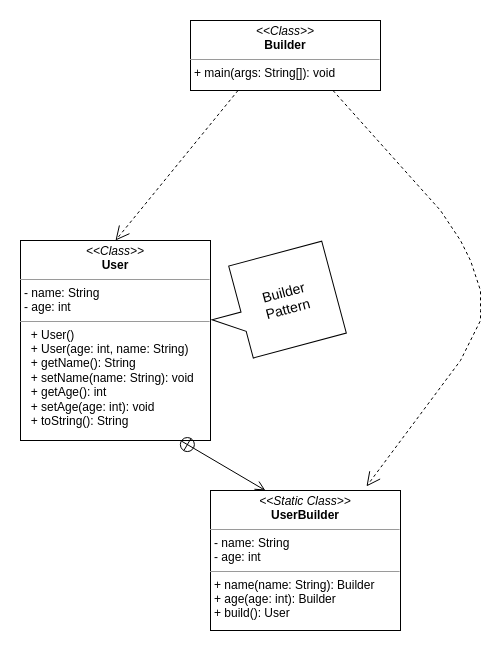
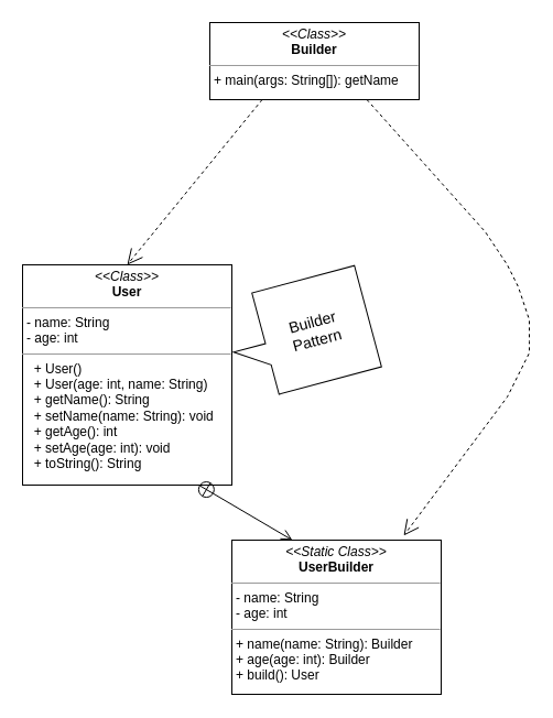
  <mxCell id="0" />
  <mxCell id="1" parent="0" />
  <mxCell id="2" value="&lt;p style=&quot;margin:0px;margin-top:4px;text-align:center;&quot;&gt;&lt;i&gt;&amp;lt;&amp;lt;Class&amp;gt;&amp;gt;&lt;/i&gt;&lt;br&gt;&lt;b&gt;User&lt;/b&gt;&lt;/p&gt;&lt;hr size=&quot;1&quot;&gt;&lt;p style=&quot;margin:0px;margin-left:4px;&quot;&gt;- name: String&lt;br&gt;- age: int&lt;/p&gt;&lt;hr size=&quot;1&quot;&gt;&lt;p style=&quot;margin:0px;margin-left:4px;&quot;&gt;&amp;nbsp; + User()&lt;/p&gt;&lt;p style=&quot;margin:0px;margin-left:4px;&quot;&gt;&amp;nbsp; + User(age: int, name: String)&lt;/p&gt;&lt;p style=&quot;margin:0px;margin-left:4px;&quot;&gt;&amp;nbsp; + getName(): String&lt;/p&gt;&lt;p style=&quot;margin:0px;margin-left:4px;&quot;&gt;&amp;nbsp; + setName(name: String): void&lt;/p&gt;&lt;p style=&quot;margin:0px;margin-left:4px;&quot;&gt;&amp;nbsp; + getAge(): int&lt;/p&gt;&lt;p style=&quot;margin:0px;margin-left:4px;&quot;&gt;&amp;nbsp; + setAge(age: int): void&lt;/p&gt;&lt;p style=&quot;margin:0px;margin-left:4px;&quot;&gt;&amp;nbsp; + toString(): String&lt;/p&gt;" style="verticalAlign=top;align=left;overflow=fill;fontSize=12;fontFamily=Helvetica;html=1;rounded=0;shadow=0;comic=0;labelBackgroundColor=none;strokeWidth=1" parent="1" vertex="1"><mxGeometry x="20" y="240" width="190" height="200" as="geometry" /></mxCell>
- <mxCell id="3" value="&lt;p style=&quot;margin:0px;margin-top:4px;text-align:center;&quot;&gt;&lt;i&gt;&amp;lt;&amp;lt;Class&amp;gt;&amp;gt;&lt;/i&gt;&lt;br&gt;&lt;b&gt;Builder&lt;/b&gt;&lt;/p&gt;&lt;hr size=&quot;1&quot;&gt;&lt;p style=&quot;margin:0px;margin-left:4px;&quot;&gt;+ main(args: String[]): void&lt;/p&gt;" style="verticalAlign=top;align=left;overflow=fill;fontSize=12;fontFamily=Helvetica;html=1;rounded=0;shadow=0;comic=0;labelBackgroundColor=none;strokeWidth=1" vertex="1" parent="1"><mxGeometry x="190" y="20" width="190" height="70" as="geometry" /></mxCell>
+ <mxCell id="3" value="&lt;p style=&quot;margin:0px;margin-top:4px;text-align:center;&quot;&gt;&lt;i&gt;&amp;lt;&amp;lt;Class&amp;gt;&amp;gt;&lt;/i&gt;&lt;br&gt;&lt;b&gt;Builder&lt;/b&gt;&lt;/p&gt;&lt;hr size=&quot;1&quot;&gt;&lt;p style=&quot;margin:0px;margin-left:4px;&quot;&gt;+ main(args: String[]): getName&lt;/p&gt;" style="verticalAlign=top;align=left;overflow=fill;fontSize=12;fontFamily=Helvetica;html=1;rounded=0;shadow=0;comic=0;labelBackgroundColor=none;strokeWidth=1" vertex="1" parent="1"><mxGeometry x="190" y="20" width="190" height="70" as="geometry" /></mxCell>
  <mxCell id="4" value="&lt;p style=&quot;margin:0px;margin-top:4px;text-align:center;&quot;&gt;&lt;i&gt;&amp;lt;&amp;lt;Static Class&amp;gt;&amp;gt;&lt;/i&gt;&lt;br&gt;&lt;b&gt;UserBuilder&lt;/b&gt;&lt;br&gt;&lt;/p&gt;&lt;hr size=&quot;1&quot;&gt;&lt;p style=&quot;margin:0px;margin-left:4px;&quot;&gt;- name: String&lt;/p&gt;&lt;p style=&quot;margin:0px;margin-left:4px;&quot;&gt;- age: int&lt;/p&gt;&lt;hr size=&quot;1&quot;&gt;&lt;p style=&quot;margin:0px;margin-left:4px;&quot;&gt;+ name(name: String): Builder&lt;/p&gt;&lt;p style=&quot;margin:0px;margin-left:4px;&quot;&gt;+ age(age: int): Builder&lt;/p&gt;&lt;p style=&quot;margin:0px;margin-left:4px;&quot;&gt;+ build(): User&lt;/p&gt;" style="verticalAlign=top;align=left;overflow=fill;fontSize=12;fontFamily=Helvetica;html=1;rounded=0;shadow=0;comic=0;labelBackgroundColor=none;strokeWidth=1" vertex="1" parent="1"><mxGeometry x="210" y="490" width="190" height="140" as="geometry" /></mxCell>
  <mxCell id="5" value="" style="endArrow=open;startArrow=circlePlus;endFill=0;startFill=0;endSize=8;html=1;rounded=0;entryX=0.289;entryY=0;entryDx=0;entryDy=0;exitX=0.842;exitY=1;exitDx=0;exitDy=0;exitPerimeter=0;entryPerimeter=0;" edge="1" parent="1" source="2" target="4"><mxGeometry width="160" relative="1" as="geometry"><mxPoint x="90" y="390" as="sourcePoint" /><mxPoint x="250" y="390" as="targetPoint" /></mxGeometry></mxCell>
  <mxCell id="6" value="" style="endArrow=open;endSize=12;dashed=1;html=1;rounded=0;entryX=0.5;entryY=0;entryDx=0;entryDy=0;exitX=0.25;exitY=1;exitDx=0;exitDy=0;" edge="1" parent="1" source="3" target="2"><mxGeometry x="0.156" y="-67" width="160" relative="1" as="geometry"><mxPoint x="200" y="280" as="sourcePoint" /><mxPoint x="360" y="280" as="targetPoint" /><mxPoint as="offset" /></mxGeometry></mxCell>
  <mxCell id="7" value="" style="endArrow=open;endSize=12;dashed=1;html=1;rounded=0;entryX=0.821;entryY=-0.029;entryDx=0;entryDy=0;exitX=0.75;exitY=1;exitDx=0;exitDy=0;entryPerimeter=0;" edge="1" parent="1" source="3" target="4"><mxGeometry x="0.156" y="-67" width="160" relative="1" as="geometry"><mxPoint x="248" y="170" as="sourcePoint" /><mxPoint x="125" y="250" as="targetPoint" /><mxPoint as="offset" /><Array as="points"><mxPoint x="440" y="210" /><mxPoint x="460" y="240" /><mxPoint x="470" y="260" /><mxPoint x="480" y="290" /><mxPoint x="480" y="310" /><mxPoint x="480" y="320" /><mxPoint x="470" y="340" /><mxPoint x="460" y="360" /></Array></mxGeometry></mxCell>
  <mxCell id="8" value="" style="shape=callout;whiteSpace=wrap;html=1;perimeter=calloutPerimeter;rotation=75;" vertex="1" parent="1"><mxGeometry x="224.95" y="239.83" width="95.17" height="126.29" as="geometry" /></mxCell>
  <mxCell id="9" value="&lt;font style=&quot;font-size: 14px;&quot;&gt;Builder Pattern&lt;/font&gt;" style="text;html=1;align=center;verticalAlign=middle;whiteSpace=wrap;rounded=0;rotation=-15;" vertex="1" parent="1"><mxGeometry x="253" y="280" width="65" height="40" as="geometry" /></mxCell>
